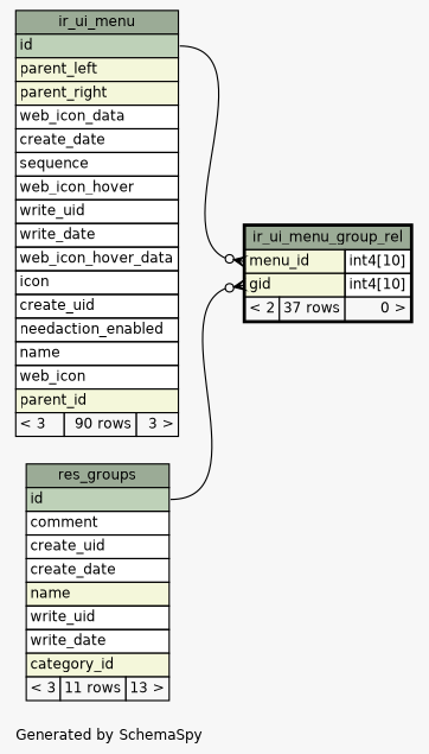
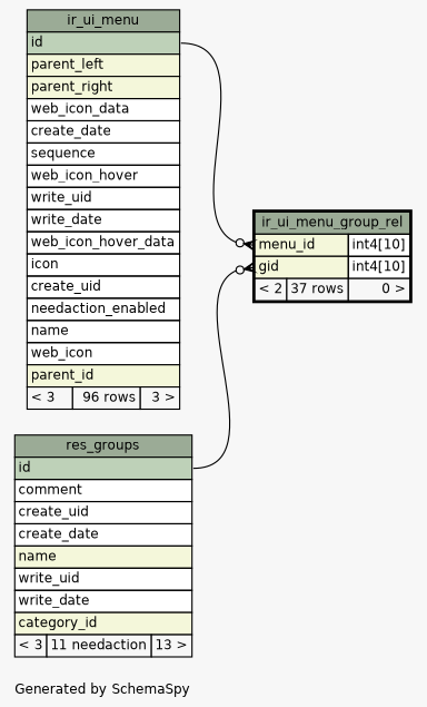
  digraph {
    bgcolor="#f7f7f7"
    fontname=Helvetica
    fontsize=11
    label="\nGenerated by SchemaSpy"
    labeljust=l
    nodesep=0.18
    rankdir=RL
    ranksep=0.46
    node [fontname=Helvetica fontsize=11 shape=plaintext]
    edge [arrowhead=none arrowsize=0.8 arrowtail=crowodot dir=back headport="id:e"]
    n1 [label=<     <TABLE BORDER="2" CELLBORDER="1" CELLSPACING="0" BGCOLOR="#ffffff">       <TR><TD COLSPAN="3" BGCOLOR="#9bab96" ALIGN="CENTER">ir_ui_menu_group_rel</TD></TR>       <TR><TD PORT="menu_id" COLSPAN="2" BGCOLOR="#f4f7da" ALIGN="LEFT">menu_id</TD><TD PORT="menu_id.type" ALIGN="LEFT">int4[10]</TD></TR>       <TR><TD PORT="gid" COLSPAN="2" BGCOLOR="#f4f7da" ALIGN="LEFT">gid</TD><TD PORT="gid.type" ALIGN="LEFT">int4[10]</TD></TR>       <TR><TD ALIGN="LEFT" BGCOLOR="#f7f7f7">&lt; 2</TD><TD ALIGN="RIGHT" BGCOLOR="#f7f7f7">37 rows</TD><TD ALIGN="RIGHT" BGCOLOR="#f7f7f7">0 &gt;</TD></TR>     </TABLE>>]
-   n2 [label=<     <TABLE BORDER="0" CELLBORDER="1" CELLSPACING="0" BGCOLOR="#ffffff">       <TR><TD COLSPAN="3" BGCOLOR="#9bab96" ALIGN="CENTER">res_groups</TD></TR>       <TR><TD PORT="id" COLSPAN="3" BGCOLOR="#bed1b8" ALIGN="LEFT">id</TD></TR>       <TR><TD PORT="comment" COLSPAN="3" ALIGN="LEFT">comment</TD></TR>       <TR><TD PORT="create_uid" COLSPAN="3" ALIGN="LEFT">create_uid</TD></TR>       <TR><TD PORT="create_date" COLSPAN="3" ALIGN="LEFT">create_date</TD></TR>       <TR><TD PORT="name" COLSPAN="3" BGCOLOR="#f4f7da" ALIGN="LEFT">name</TD></TR>       <TR><TD PORT="write_uid" COLSPAN="3" ALIGN="LEFT">write_uid</TD></TR>       <TR><TD PORT="write_date" COLSPAN="3" ALIGN="LEFT">write_date</TD></TR>       <TR><TD PORT="category_id" COLSPAN="3" BGCOLOR="#f4f7da" ALIGN="LEFT">category_id</TD></TR>       <TR><TD ALIGN="LEFT" BGCOLOR="#f7f7f7">&lt; 3</TD><TD ALIGN="RIGHT" BGCOLOR="#f7f7f7">11 rows</TD><TD ALIGN="RIGHT" BGCOLOR="#f7f7f7">13 &gt;</TD></TR>     </TABLE>>]
-   n3 [label=<     <TABLE BORDER="0" CELLBORDER="1" CELLSPACING="0" BGCOLOR="#ffffff">       <TR><TD COLSPAN="3" BGCOLOR="#9bab96" ALIGN="CENTER">ir_ui_menu</TD></TR>       <TR><TD PORT="id" COLSPAN="3" BGCOLOR="#bed1b8" ALIGN="LEFT">id</TD></TR>       <TR><TD PORT="parent_left" COLSPAN="3" BGCOLOR="#f4f7da" ALIGN="LEFT">parent_left</TD></TR>       <TR><TD PORT="parent_right" COLSPAN="3" BGCOLOR="#f4f7da" ALIGN="LEFT">parent_right</TD></TR>       <TR><TD PORT="web_icon_data" COLSPAN="3" ALIGN="LEFT">web_icon_data</TD></TR>       <TR><TD PORT="create_date" COLSPAN="3" ALIGN="LEFT">create_date</TD></TR>       <TR><TD PORT="sequence" COLSPAN="3" ALIGN="LEFT">sequence</TD></TR>       <TR><TD PORT="web_icon_hover" COLSPAN="3" ALIGN="LEFT">web_icon_hover</TD></TR>       <TR><TD PORT="write_uid" COLSPAN="3" ALIGN="LEFT">write_uid</TD></TR>       <TR><TD PORT="write_date" COLSPAN="3" ALIGN="LEFT">write_date</TD></TR>       <TR><TD PORT="web_icon_hover_data" COLSPAN="3" ALIGN="LEFT">web_icon_hover_data</TD></TR>       <TR><TD PORT="icon" COLSPAN="3" ALIGN="LEFT">icon</TD></TR>       <TR><TD PORT="create_uid" COLSPAN="3" ALIGN="LEFT">create_uid</TD></TR>       <TR><TD PORT="needaction_enabled" COLSPAN="3" ALIGN="LEFT">needaction_enabled</TD></TR>       <TR><TD PORT="name" COLSPAN="3" ALIGN="LEFT">name</TD></TR>       <TR><TD PORT="web_icon" COLSPAN="3" ALIGN="LEFT">web_icon</TD></TR>       <TR><TD PORT="parent_id" COLSPAN="3" BGCOLOR="#f4f7da" ALIGN="LEFT">parent_id</TD></TR>       <TR><TD ALIGN="LEFT" BGCOLOR="#f7f7f7">&lt; 3</TD><TD ALIGN="RIGHT" BGCOLOR="#f7f7f7">90 rows</TD><TD ALIGN="RIGHT" BGCOLOR="#f7f7f7">3 &gt;</TD></TR>     </TABLE>>]
+   n2 [label=<     <TABLE BORDER="0" CELLBORDER="1" CELLSPACING="0" BGCOLOR="#ffffff">       <TR><TD COLSPAN="3" BGCOLOR="#9bab96" ALIGN="CENTER">res_groups</TD></TR>       <TR><TD PORT="id" COLSPAN="3" BGCOLOR="#bed1b8" ALIGN="LEFT">id</TD></TR>       <TR><TD PORT="comment" COLSPAN="3" ALIGN="LEFT">comment</TD></TR>       <TR><TD PORT="create_uid" COLSPAN="3" ALIGN="LEFT">create_uid</TD></TR>       <TR><TD PORT="create_date" COLSPAN="3" ALIGN="LEFT">create_date</TD></TR>       <TR><TD PORT="name" COLSPAN="3" BGCOLOR="#f4f7da" ALIGN="LEFT">name</TD></TR>       <TR><TD PORT="write_uid" COLSPAN="3" ALIGN="LEFT">write_uid</TD></TR>       <TR><TD PORT="write_date" COLSPAN="3" ALIGN="LEFT">write_date</TD></TR>       <TR><TD PORT="category_id" COLSPAN="3" BGCOLOR="#f4f7da" ALIGN="LEFT">category_id</TD></TR>       <TR><TD ALIGN="LEFT" BGCOLOR="#f7f7f7">&lt; 3</TD><TD ALIGN="RIGHT" BGCOLOR="#f7f7f7">11 needaction</TD><TD ALIGN="RIGHT" BGCOLOR="#f7f7f7">13 &gt;</TD></TR>     </TABLE>>]
+   n3 [label=<     <TABLE BORDER="0" CELLBORDER="1" CELLSPACING="0" BGCOLOR="#ffffff">       <TR><TD COLSPAN="3" BGCOLOR="#9bab96" ALIGN="CENTER">ir_ui_menu</TD></TR>       <TR><TD PORT="id" COLSPAN="3" BGCOLOR="#bed1b8" ALIGN="LEFT">id</TD></TR>       <TR><TD PORT="parent_left" COLSPAN="3" BGCOLOR="#f4f7da" ALIGN="LEFT">parent_left</TD></TR>       <TR><TD PORT="parent_right" COLSPAN="3" BGCOLOR="#f4f7da" ALIGN="LEFT">parent_right</TD></TR>       <TR><TD PORT="web_icon_data" COLSPAN="3" ALIGN="LEFT">web_icon_data</TD></TR>       <TR><TD PORT="create_date" COLSPAN="3" ALIGN="LEFT">create_date</TD></TR>       <TR><TD PORT="sequence" COLSPAN="3" ALIGN="LEFT">sequence</TD></TR>       <TR><TD PORT="web_icon_hover" COLSPAN="3" ALIGN="LEFT">web_icon_hover</TD></TR>       <TR><TD PORT="write_uid" COLSPAN="3" ALIGN="LEFT">write_uid</TD></TR>       <TR><TD PORT="write_date" COLSPAN="3" ALIGN="LEFT">write_date</TD></TR>       <TR><TD PORT="web_icon_hover_data" COLSPAN="3" ALIGN="LEFT">web_icon_hover_data</TD></TR>       <TR><TD PORT="icon" COLSPAN="3" ALIGN="LEFT">icon</TD></TR>       <TR><TD PORT="create_uid" COLSPAN="3" ALIGN="LEFT">create_uid</TD></TR>       <TR><TD PORT="needaction_enabled" COLSPAN="3" ALIGN="LEFT">needaction_enabled</TD></TR>       <TR><TD PORT="name" COLSPAN="3" ALIGN="LEFT">name</TD></TR>       <TR><TD PORT="web_icon" COLSPAN="3" ALIGN="LEFT">web_icon</TD></TR>       <TR><TD PORT="parent_id" COLSPAN="3" BGCOLOR="#f4f7da" ALIGN="LEFT">parent_id</TD></TR>       <TR><TD ALIGN="LEFT" BGCOLOR="#f7f7f7">&lt; 3</TD><TD ALIGN="RIGHT" BGCOLOR="#f7f7f7">96 rows</TD><TD ALIGN="RIGHT" BGCOLOR="#f7f7f7">3 &gt;</TD></TR>     </TABLE>>]
    n1 -> n2 [tailport="gid:w"]
    n1 -> n3 [tailport="menu_id:w"]
  }
